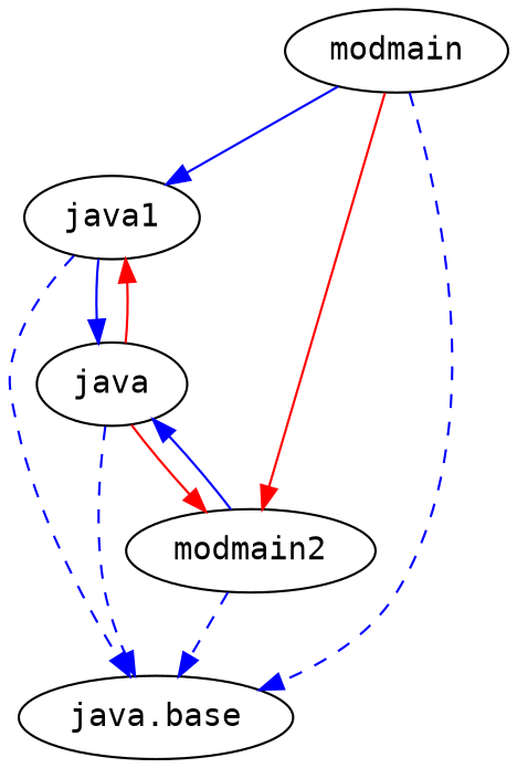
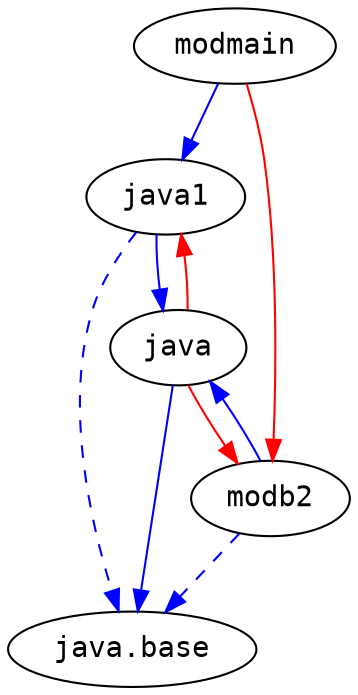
  digraph {
    node [fontname=Consolas shape=ellipse]
    edge [color="#0000ff" fontcolor="#0000ff" fontname=Consolas weight=8]
    n1 [label=java1]
    n2 [label=java]
    n3 [label="java.base"]
-   n4 [label=modmain2]
+   n4 [label=modb2]
    n5 [label=modmain]
    n1 -> n2
    n1 -> n3 [style=dashed weight=16]
    n2 -> n1 [color="#ff0000" fontcolor="#ff0000" weight=2]
-   n2 -> n3 [style=dashed weight=16]
+   n2 -> n3 [style=solid weight=16]
    n2 -> n4 [color="#ff0000" fontcolor="#ff0000" weight=2]
    n4 -> n2
    n4 -> n3 [style=dashed weight=16]
    n5 -> n1
-   n5 -> n3 [style=dashed weight=16]
    n5 -> n4 [color="#ff0000"]
  }
